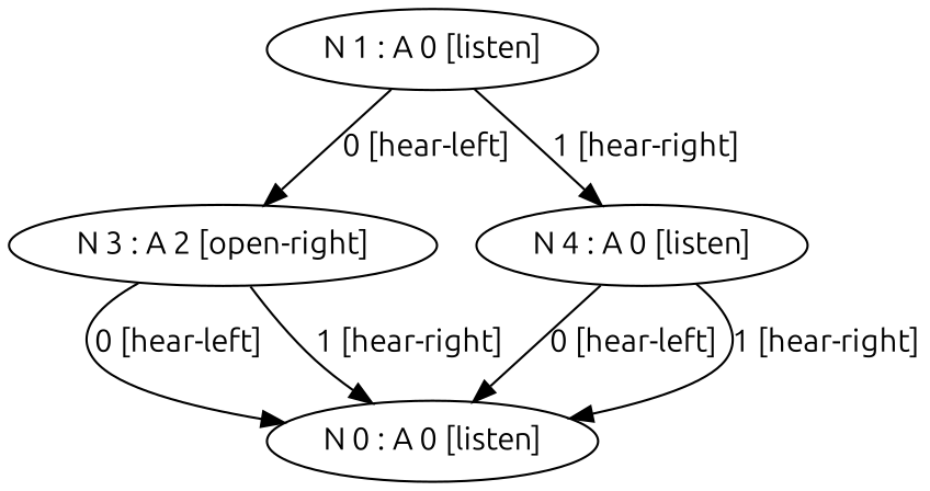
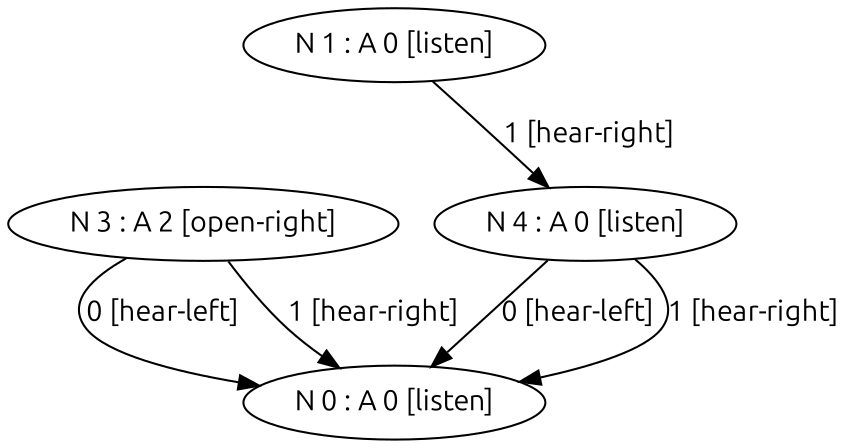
  digraph {
    fontname=Ubuntu
    node [fontname=Ubuntu]
    edge [fontname=Ubuntu]
    n1 [label="N 0 : A 0 [listen]"]
    n2 [label="N 1 : A 0 [listen]"]
    n3 [label="N 3 : A 2 [open-right]"]
    n4 [label="N 4 : A 0 [listen]"]
-   n2 -> n3 [label="0 [hear-left]"]
    n2 -> n4 [label="1 [hear-right]"]
    n3 -> n1 [label="0 [hear-left]"]
    n3 -> n1 [label="1 [hear-right]"]
    n4 -> n1 [label="0 [hear-left]"]
    n4 -> n1 [label="1 [hear-right]"]
  }
